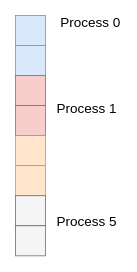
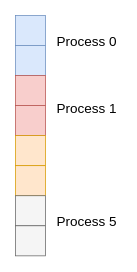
  <mxCell id="0" />
  <mxCell id="1" parent="0" />
  <mxCell id="2" value="" style="rounded=0;whiteSpace=wrap;html=1;fillColor=#dae8fc;strokeColor=#6c8ebf;" vertex="1" parent="1"><mxGeometry x="20" y="20" width="40" height="40" as="geometry" /></mxCell>
  <mxCell id="3" value="" style="rounded=0;whiteSpace=wrap;html=1;fillColor=#dae8fc;strokeColor=#6c8ebf;" vertex="1" parent="1"><mxGeometry x="20" y="60" width="40" height="40" as="geometry" /></mxCell>
  <mxCell id="4" value="" style="rounded=0;whiteSpace=wrap;html=1;fillColor=#f8cecc;strokeColor=#b85450;" vertex="1" parent="1"><mxGeometry x="20" y="100" width="40" height="40" as="geometry" /></mxCell>
  <mxCell id="5" value="" style="rounded=0;whiteSpace=wrap;html=1;fillColor=#f8cecc;strokeColor=#b85450;" vertex="1" parent="1"><mxGeometry x="20" y="140" width="40" height="40" as="geometry" /></mxCell>
  <mxCell id="6" value="" style="rounded=0;whiteSpace=wrap;html=1;fillColor=#ffe6cc;strokeColor=#d79b00;" vertex="1" parent="1"><mxGeometry x="20" y="180" width="40" height="40" as="geometry" /></mxCell>
  <mxCell id="7" value="" style="rounded=0;whiteSpace=wrap;html=1;fillColor=#ffe6cc;strokeColor=#d79b00;" vertex="1" parent="1"><mxGeometry x="20" y="220" width="40" height="40" as="geometry" /></mxCell>
  <mxCell id="8" value="" style="rounded=0;whiteSpace=wrap;html=1;fillColor=#f5f5f5;strokeColor=#666666;fontColor=#333333;" vertex="1" parent="1"><mxGeometry x="20" y="260" width="40" height="40" as="geometry" /></mxCell>
  <mxCell id="9" value="" style="rounded=0;whiteSpace=wrap;html=1;fillColor=#f5f5f5;strokeColor=#666666;fontColor=#333333;" vertex="1" parent="1"><mxGeometry x="20" y="300" width="40" height="40" as="geometry" /></mxCell>
- <mxCell id="10" value="&lt;font style=&quot;font-size: 18px&quot;&gt;Process 0&lt;/font&gt;" style="text;html=1;strokeColor=none;fillColor=none;align=center;verticalAlign=middle;whiteSpace=wrap;rounded=0;" vertex="1" parent="1"><mxGeometry x="75" y="5" width="90" height="50" as="geometry" /></mxCell>
+ <mxCell id="10" value="&lt;font style=&quot;font-size: 18px&quot;&gt;Process 0&lt;/font&gt;" style="text;html=1;strokeColor=none;fillColor=none;align=center;verticalAlign=middle;whiteSpace=wrap;rounded=0;" vertex="1" parent="1"><mxGeometry x="70" y="30" width="90" height="50" as="geometry" /></mxCell>
  <mxCell id="11" value="&lt;font style=&quot;font-size: 18px&quot;&gt;Process 1&lt;/font&gt;" style="text;html=1;strokeColor=none;fillColor=none;align=center;verticalAlign=middle;whiteSpace=wrap;rounded=0;" vertex="1" parent="1"><mxGeometry x="70" y="120" width="90" height="50" as="geometry" /></mxCell>
  <mxCell id="12" value="&lt;font style=&quot;font-size: 18px&quot;&gt;Process 5&lt;/font&gt;" style="text;html=1;strokeColor=none;fillColor=none;align=center;verticalAlign=middle;whiteSpace=wrap;rounded=0;" vertex="1" parent="1"><mxGeometry x="70" y="270" width="90" height="50" as="geometry" /></mxCell>
